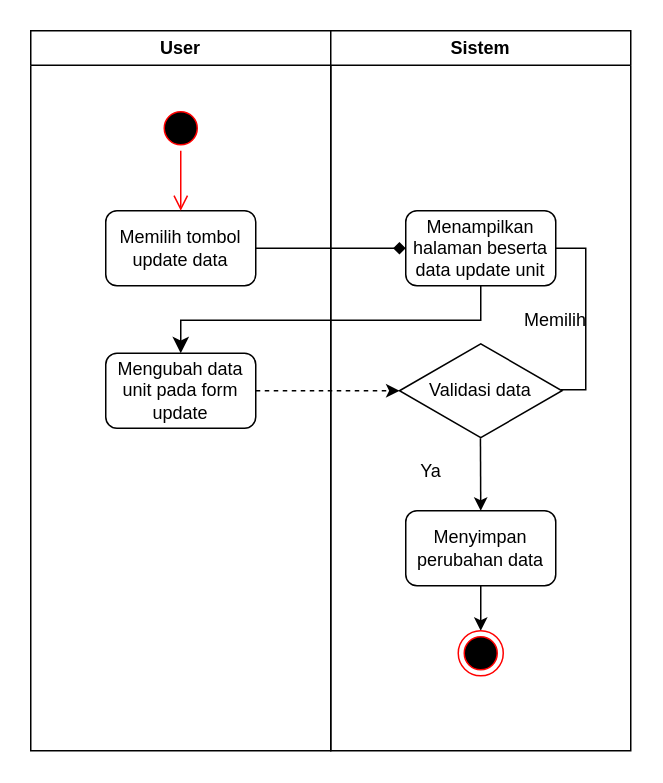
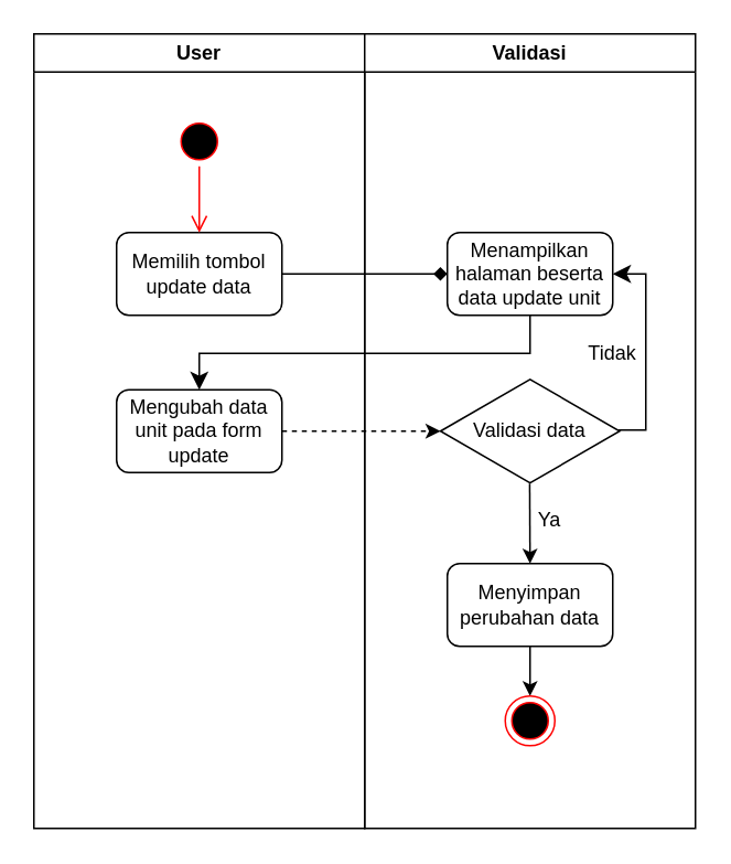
  <mxCell id="0" />
  <mxCell id="1" parent="0" />
  <mxCell id="2" value="User" style="swimlane;whiteSpace=wrap;html=1;" parent="1" vertex="1"><mxGeometry x="20" y="20" width="200" height="480" as="geometry" /></mxCell>
  <mxCell id="3" value="Memilih tombol update data" style="rounded=1;whiteSpace=wrap;html=1;" parent="2" vertex="1"><mxGeometry x="50" y="120" width="100" height="50" as="geometry" /></mxCell>
  <mxCell id="4" value="" style="ellipse;html=1;shape=startState;fillColor=#000000;strokeColor=#ff0000;" parent="2" vertex="1"><mxGeometry x="85" y="50" width="30" height="30" as="geometry" /></mxCell>
  <mxCell id="5" value="" style="edgeStyle=orthogonalEdgeStyle;html=1;verticalAlign=bottom;endArrow=open;endSize=8;strokeColor=#ff0000;entryX=0.5;entryY=0;entryDx=0;entryDy=0;" parent="2" source="4" target="3" edge="1"><mxGeometry relative="1" as="geometry"><mxPoint x="100" y="140" as="targetPoint" /></mxGeometry></mxCell>
  <mxCell id="6" value="Mengubah data unit pada form update" style="rounded=1;whiteSpace=wrap;html=1;" parent="2" vertex="1"><mxGeometry x="50" y="215" width="100" height="50" as="geometry" /></mxCell>
- <mxCell id="7" value="Sistem" style="swimlane;whiteSpace=wrap;html=1;" parent="1" vertex="1"><mxGeometry x="220" y="20" width="200" height="480" as="geometry" /></mxCell>
+ <mxCell id="7" value="Validasi" style="swimlane;whiteSpace=wrap;html=1;" parent="1" vertex="1"><mxGeometry x="220" y="20" width="200" height="480" as="geometry" /></mxCell>
  <mxCell id="8" value="Menampilkan halaman beserta data update unit" style="rounded=1;whiteSpace=wrap;html=1;" parent="7" vertex="1"><mxGeometry x="50" y="120" width="100" height="50" as="geometry" /></mxCell>
  <mxCell id="9" value="" style="edgeStyle=none;html=1;exitX=0.498;exitY=0.986;exitDx=0;exitDy=0;exitPerimeter=0;entryX=0.5;entryY=0;entryDx=0;entryDy=0;" parent="7" source="10" target="13" edge="1"><mxGeometry relative="1" as="geometry"><mxPoint x="109.998" y="272.5" as="sourcePoint" /><mxPoint x="110.6" y="330.26" as="targetPoint" /></mxGeometry></mxCell>
  <mxCell id="10" value="Validasi data" style="html=1;whiteSpace=wrap;aspect=fixed;shape=isoRectangle;" parent="7" vertex="1"><mxGeometry x="45.84" y="207.5" width="108.33" height="65" as="geometry" /></mxCell>
- <mxCell id="11" value="" style="edgeStyle=elbowEdgeStyle;elbow=horizontal;endArrow=none;html=1;curved=0;rounded=0;endSize=8;startSize=8;exitX=0.992;exitY=0.49;exitDx=0;exitDy=0;exitPerimeter=0;entryX=1;entryY=0.5;entryDx=0;entryDy=0;" parent="7" source="10" target="8" edge="1"><mxGeometry width="50" height="50" relative="1" as="geometry"><mxPoint x="120" y="190" as="sourcePoint" /><mxPoint x="170" y="140" as="targetPoint" /><Array as="points"><mxPoint x="170" y="190" /></Array></mxGeometry></mxCell>
+ <mxCell id="11" value="" style="edgeStyle=elbowEdgeStyle;elbow=horizontal;endArrow=classic;html=1;curved=0;rounded=0;endSize=8;startSize=8;exitX=0.992;exitY=0.49;exitDx=0;exitDy=0;exitPerimeter=0;entryX=1;entryY=0.5;entryDx=0;entryDy=0;" parent="7" source="10" target="8" edge="1"><mxGeometry width="50" height="50" relative="1" as="geometry"><mxPoint x="120" y="190" as="sourcePoint" /><mxPoint x="170" y="140" as="targetPoint" /><Array as="points"><mxPoint x="170" y="190" /></Array></mxGeometry></mxCell>
  <mxCell id="12" value="" style="edgeStyle=none;html=1;" parent="7" source="13" target="16" edge="1"><mxGeometry relative="1" as="geometry" /></mxCell>
  <mxCell id="13" value="Menyimpan perubahan data" style="rounded=1;whiteSpace=wrap;html=1;" parent="7" vertex="1"><mxGeometry x="50" y="320" width="100" height="50" as="geometry" /></mxCell>
- <mxCell id="14" value="Memilih" style="text;html=1;align=center;verticalAlign=middle;whiteSpace=wrap;rounded=0;" parent="7" vertex="1"><mxGeometry x="120" y="177.5" width="60" height="30" as="geometry" /></mxCell>
- <mxCell id="15" value="Ya" style="text;html=1;align=center;verticalAlign=middle;whiteSpace=wrap;rounded=0;" parent="7" vertex="1"><mxGeometry x="37" y="279" width="60" height="30" as="geometry" /></mxCell>
+ <mxCell id="14" value="Tidak" style="text;html=1;align=center;verticalAlign=middle;whiteSpace=wrap;rounded=0;" parent="7" vertex="1"><mxGeometry x="120" y="177.5" width="60" height="30" as="geometry" /></mxCell>
+ <mxCell id="15" value="Ya" style="text;html=1;align=center;verticalAlign=middle;whiteSpace=wrap;rounded=0;" parent="7" vertex="1"><mxGeometry x="82" y="279" width="60" height="30" as="geometry" /></mxCell>
  <mxCell id="16" value="" style="ellipse;html=1;shape=endState;fillColor=#000000;strokeColor=#ff0000;" parent="7" vertex="1"><mxGeometry x="85" y="400" width="30" height="30" as="geometry" /></mxCell>
  <mxCell id="17" value="" style="edgeStyle=none;html=1;endArrow=diamond;" parent="1" source="3" target="8" edge="1"><mxGeometry relative="1" as="geometry" /></mxCell>
  <mxCell id="18" value="" style="edgeStyle=elbowEdgeStyle;elbow=vertical;endArrow=classic;html=1;curved=0;rounded=0;endSize=8;startSize=8;entryX=0.5;entryY=0;entryDx=0;entryDy=0;exitX=0.5;exitY=1;exitDx=0;exitDy=0;" parent="1" source="8" target="6" edge="1"><mxGeometry width="50" height="50" relative="1" as="geometry"><mxPoint x="340" y="210" as="sourcePoint" /><mxPoint x="390" y="160" as="targetPoint" /></mxGeometry></mxCell>
  <mxCell id="19" value="" style="edgeStyle=none;html=1;dashed=1;" parent="1" source="6" target="10" edge="1"><mxGeometry relative="1" as="geometry" /></mxCell>
